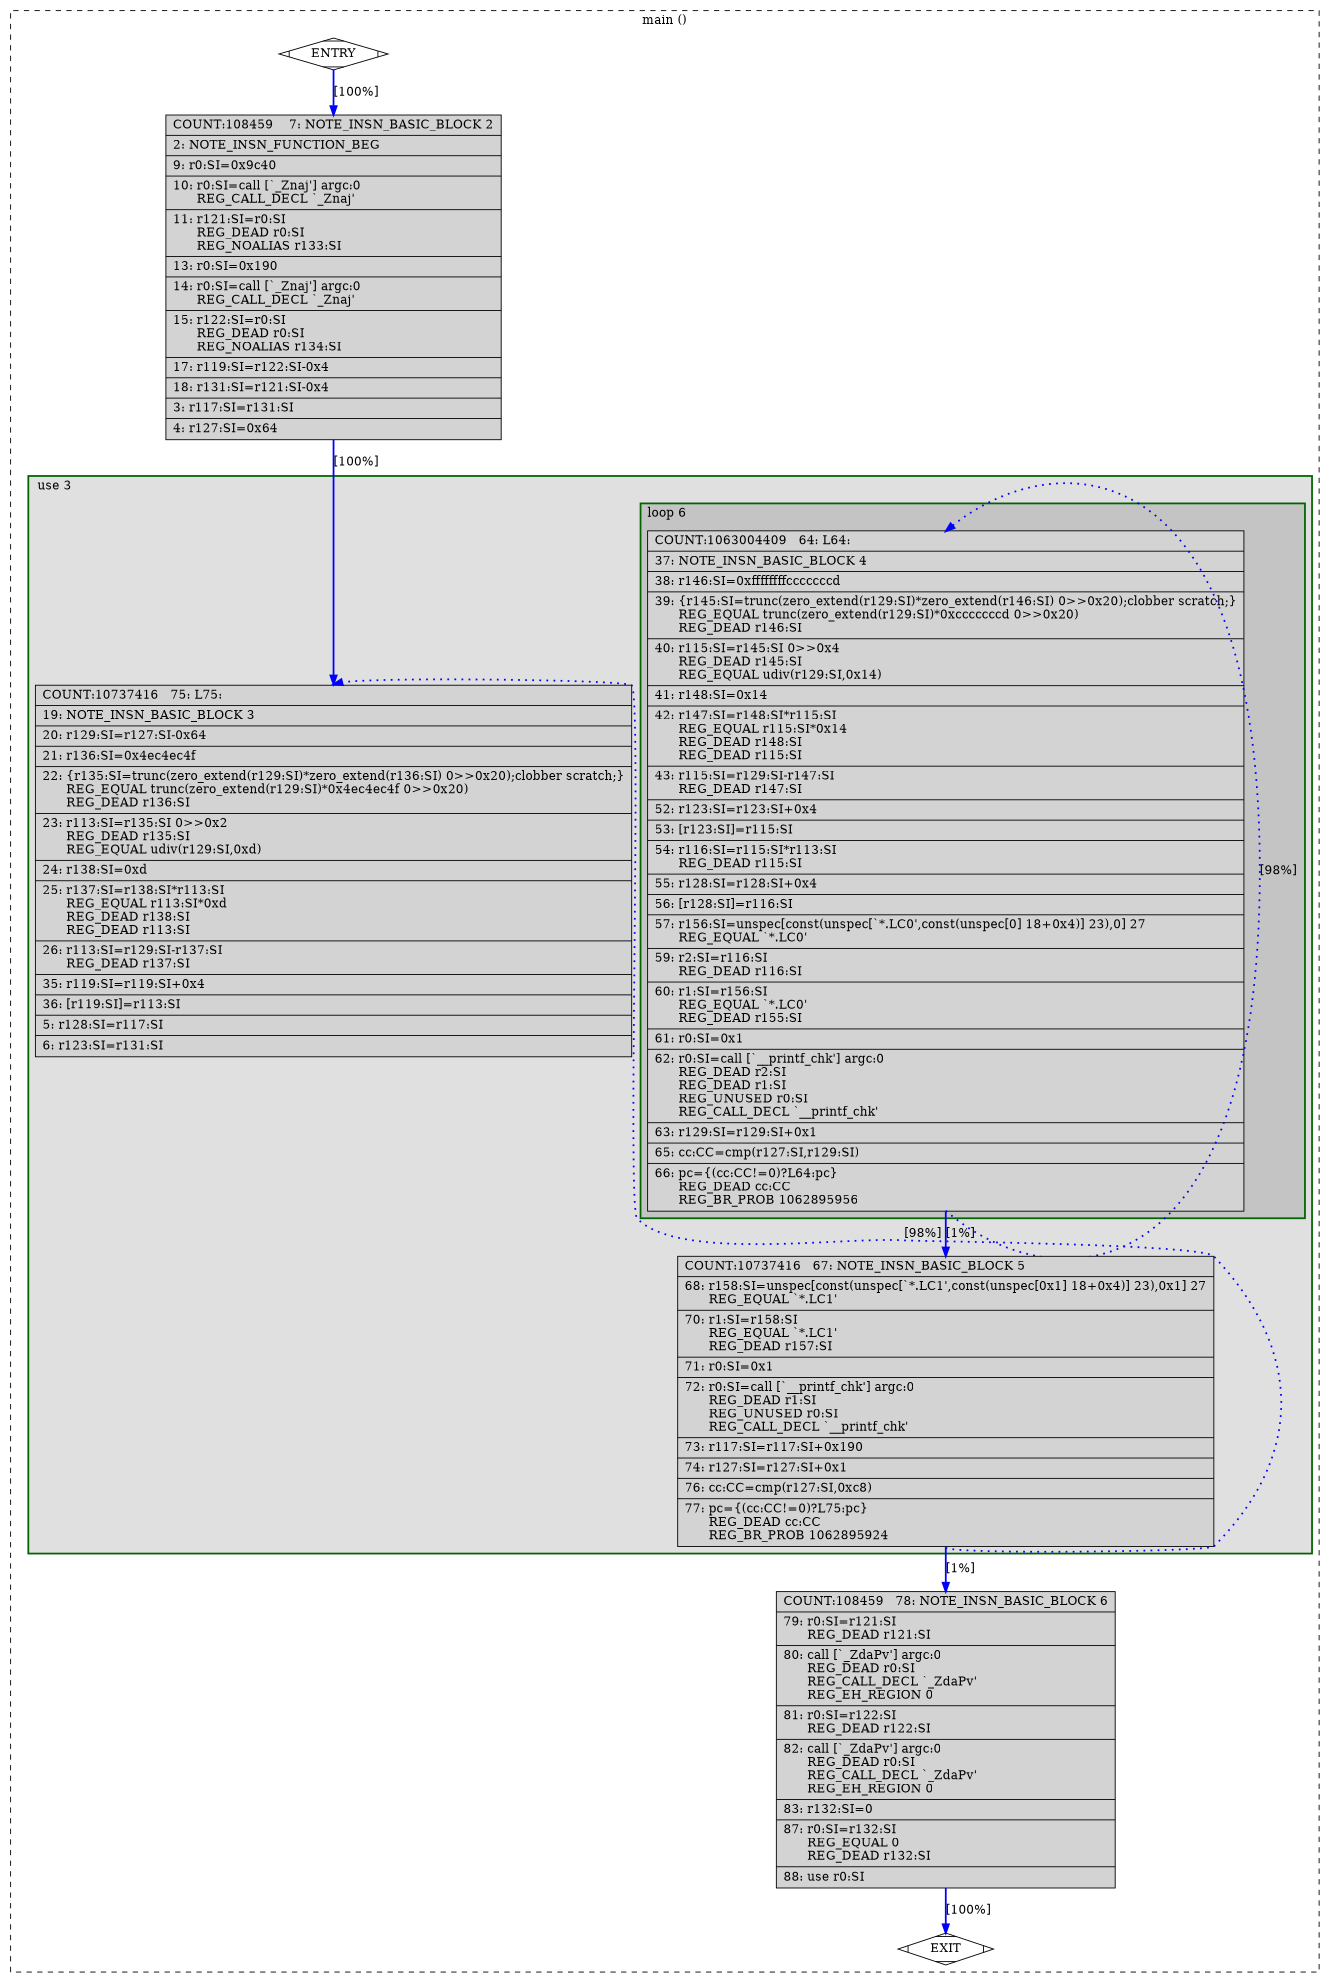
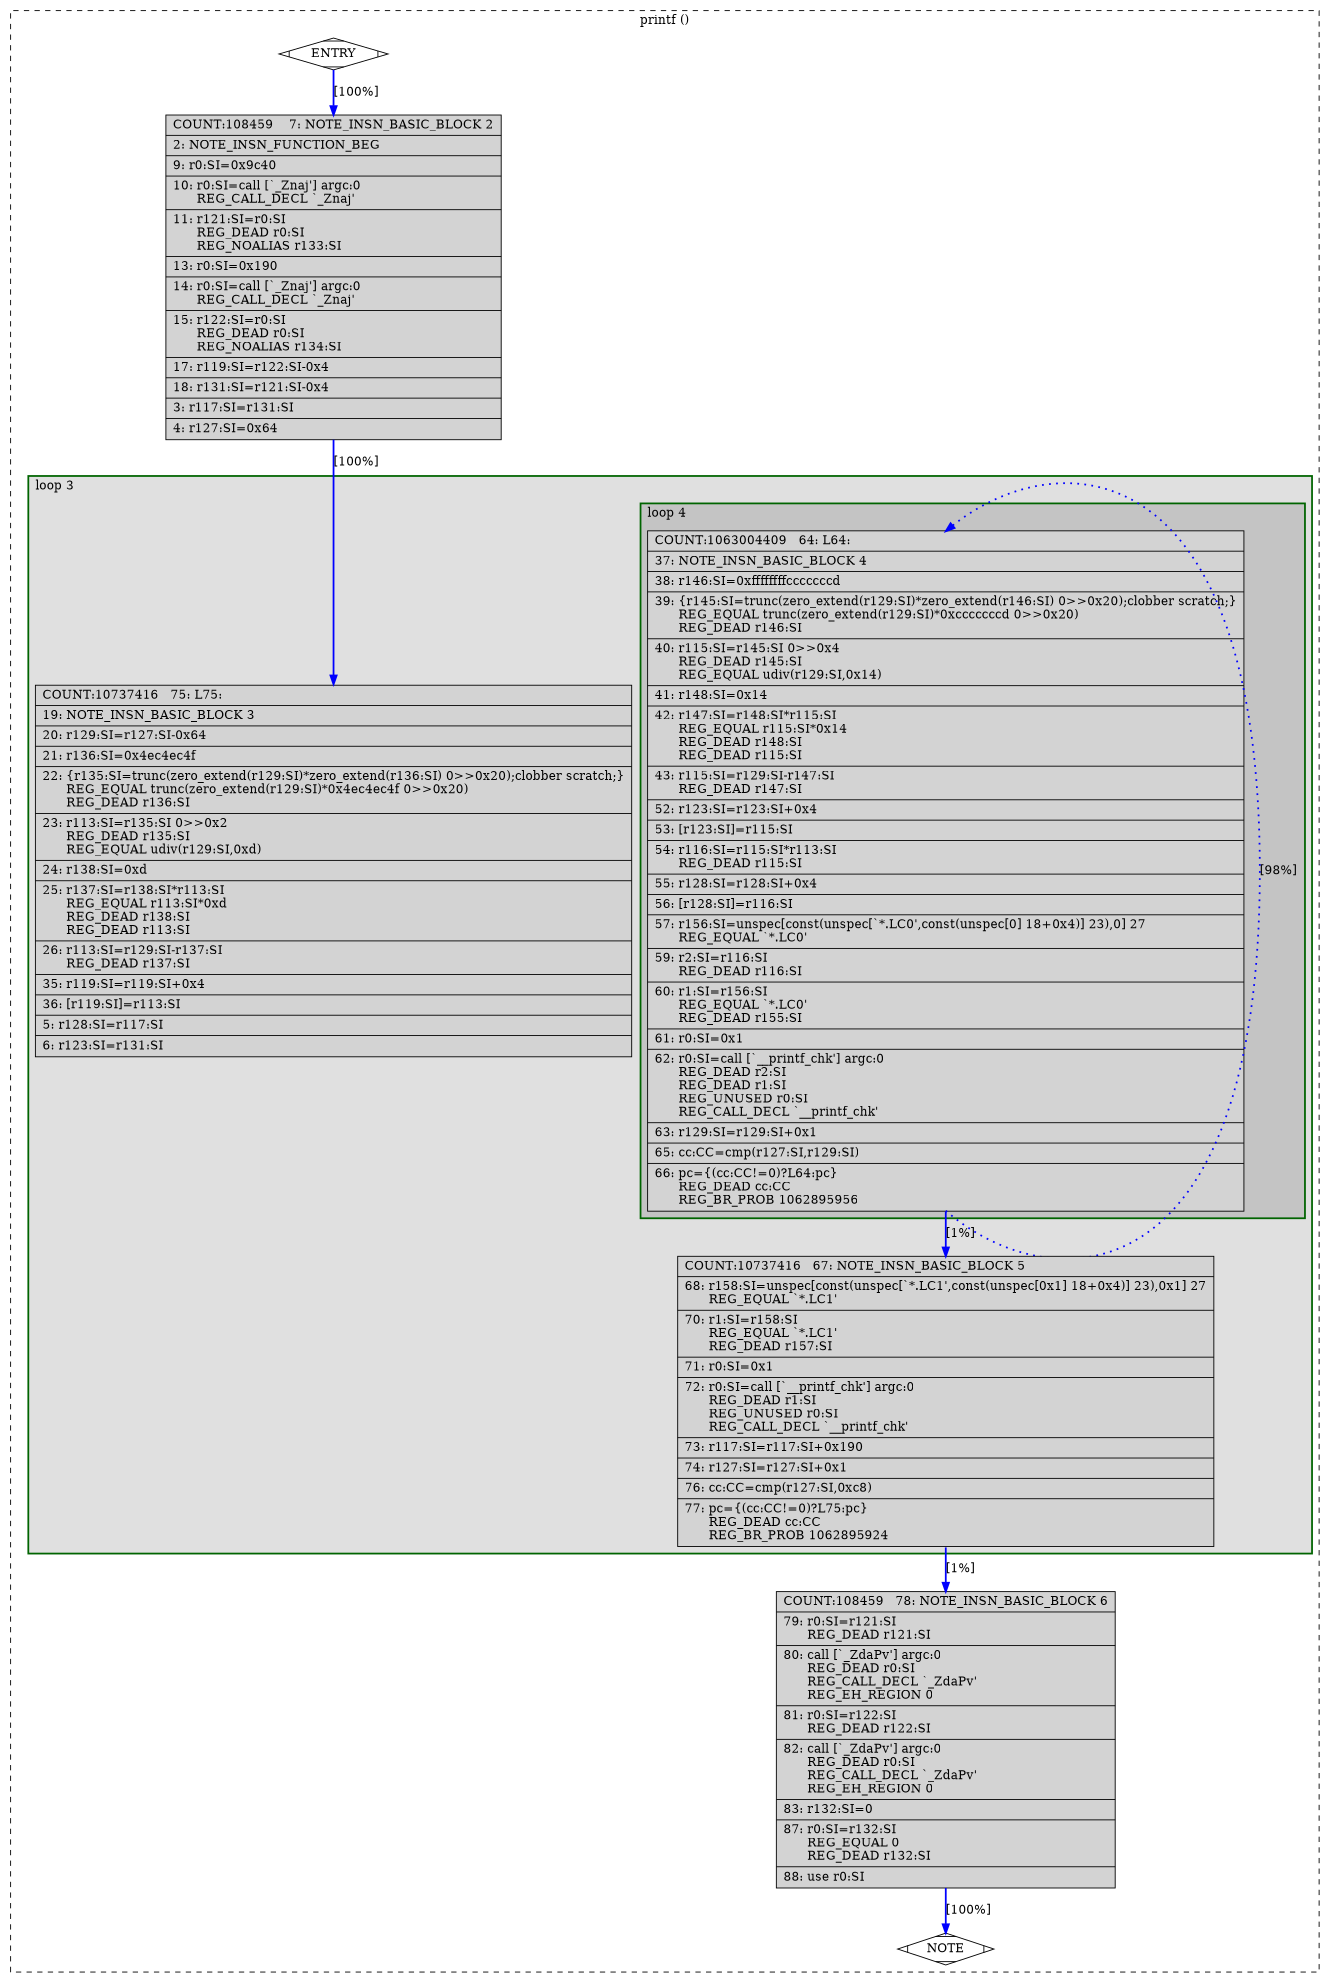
  digraph {
    node [fillcolor=lightgrey shape=record style=filled]
    edge [color=blue constraint=true headport=n style="solid,bold" tailport=s weight=100]
    n1 [label="{COUNT:1063004409\ \ \ 64:\ L64:\l|\ \ \ 37:\ NOTE_INSN_BASIC_BLOCK\ 4\l|\ \ \ 38:\ r146:SI=0xffffffffcccccccd\l|\ \ \ 39:\ \{r145:SI=trunc(zero_extend(r129:SI)*zero_extend(r146:SI)\ 0\>\>0x20);clobber\ scratch;\}\l\ \ \ \ \ \ REG_EQUAL\ trunc(zero_extend(r129:SI)*0xcccccccd\ 0\>\>0x20)\l\ \ \ \ \ \ REG_DEAD\ r146:SI\l|\ \ \ 40:\ r115:SI=r145:SI\ 0\>\>0x4\l\ \ \ \ \ \ REG_DEAD\ r145:SI\l\ \ \ \ \ \ REG_EQUAL\ udiv(r129:SI,0x14)\l|\ \ \ 41:\ r148:SI=0x14\l|\ \ \ 42:\ r147:SI=r148:SI*r115:SI\l\ \ \ \ \ \ REG_EQUAL\ r115:SI*0x14\l\ \ \ \ \ \ REG_DEAD\ r148:SI\l\ \ \ \ \ \ REG_DEAD\ r115:SI\l|\ \ \ 43:\ r115:SI=r129:SI-r147:SI\l\ \ \ \ \ \ REG_DEAD\ r147:SI\l|\ \ \ 52:\ r123:SI=r123:SI+0x4\l|\ \ \ 53:\ [r123:SI]=r115:SI\l|\ \ \ 54:\ r116:SI=r115:SI*r113:SI\l\ \ \ \ \ \ REG_DEAD\ r115:SI\l|\ \ \ 55:\ r128:SI=r128:SI+0x4\l|\ \ \ 56:\ [r128:SI]=r116:SI\l|\ \ \ 57:\ r156:SI=unspec[const(unspec[`*.LC0',const(unspec[0]\ 18+0x4)]\ 23),0]\ 27\l\ \ \ \ \ \ REG_EQUAL\ `*.LC0'\l|\ \ \ 59:\ r2:SI=r116:SI\l\ \ \ \ \ \ REG_DEAD\ r116:SI\l|\ \ \ 60:\ r1:SI=r156:SI\l\ \ \ \ \ \ REG_EQUAL\ `*.LC0'\l\ \ \ \ \ \ REG_DEAD\ r155:SI\l|\ \ \ 61:\ r0:SI=0x1\l|\ \ \ 62:\ r0:SI=call\ [`__printf_chk']\ argc:0\l\ \ \ \ \ \ REG_DEAD\ r2:SI\l\ \ \ \ \ \ REG_DEAD\ r1:SI\l\ \ \ \ \ \ REG_UNUSED\ r0:SI\l\ \ \ \ \ \ REG_CALL_DECL\ `__printf_chk'\l|\ \ \ 63:\ r129:SI=r129:SI+0x1\l|\ \ \ 65:\ cc:CC=cmp(r127:SI,r129:SI)\l|\ \ \ 66:\ pc=\{(cc:CC!=0)?L64:pc\}\l\ \ \ \ \ \ REG_DEAD\ cc:CC\l\ \ \ \ \ \ REG_BR_PROB\ 1062895956\l}"]
    n2 [label="{COUNT:10737416\ \ \ 75:\ L75:\l|\ \ \ 19:\ NOTE_INSN_BASIC_BLOCK\ 3\l|\ \ \ 20:\ r129:SI=r127:SI-0x64\l|\ \ \ 21:\ r136:SI=0x4ec4ec4f\l|\ \ \ 22:\ \{r135:SI=trunc(zero_extend(r129:SI)*zero_extend(r136:SI)\ 0\>\>0x20);clobber\ scratch;\}\l\ \ \ \ \ \ REG_EQUAL\ trunc(zero_extend(r129:SI)*0x4ec4ec4f\ 0\>\>0x20)\l\ \ \ \ \ \ REG_DEAD\ r136:SI\l|\ \ \ 23:\ r113:SI=r135:SI\ 0\>\>0x2\l\ \ \ \ \ \ REG_DEAD\ r135:SI\l\ \ \ \ \ \ REG_EQUAL\ udiv(r129:SI,0xd)\l|\ \ \ 24:\ r138:SI=0xd\l|\ \ \ 25:\ r137:SI=r138:SI*r113:SI\l\ \ \ \ \ \ REG_EQUAL\ r113:SI*0xd\l\ \ \ \ \ \ REG_DEAD\ r138:SI\l\ \ \ \ \ \ REG_DEAD\ r113:SI\l|\ \ \ 26:\ r113:SI=r129:SI-r137:SI\l\ \ \ \ \ \ REG_DEAD\ r137:SI\l|\ \ \ 35:\ r119:SI=r119:SI+0x4\l|\ \ \ 36:\ [r119:SI]=r113:SI\l|\ \ \ \ 5:\ r128:SI=r117:SI\l|\ \ \ \ 6:\ r123:SI=r131:SI\l}"]
    n3 [label="{COUNT:10737416\ \ \ 67:\ NOTE_INSN_BASIC_BLOCK\ 5\l|\ \ \ 68:\ r158:SI=unspec[const(unspec[`*.LC1',const(unspec[0x1]\ 18+0x4)]\ 23),0x1]\ 27\l\ \ \ \ \ \ REG_EQUAL\ `*.LC1'\l|\ \ \ 70:\ r1:SI=r158:SI\l\ \ \ \ \ \ REG_EQUAL\ `*.LC1'\l\ \ \ \ \ \ REG_DEAD\ r157:SI\l|\ \ \ 71:\ r0:SI=0x1\l|\ \ \ 72:\ r0:SI=call\ [`__printf_chk']\ argc:0\l\ \ \ \ \ \ REG_DEAD\ r1:SI\l\ \ \ \ \ \ REG_UNUSED\ r0:SI\l\ \ \ \ \ \ REG_CALL_DECL\ `__printf_chk'\l|\ \ \ 73:\ r117:SI=r117:SI+0x190\l|\ \ \ 74:\ r127:SI=r127:SI+0x1\l|\ \ \ 76:\ cc:CC=cmp(r127:SI,0xc8)\l|\ \ \ 77:\ pc=\{(cc:CC!=0)?L75:pc\}\l\ \ \ \ \ \ REG_DEAD\ cc:CC\l\ \ \ \ \ \ REG_BR_PROB\ 1062895924\l}"]
    n4 [label="{COUNT:108459\ \ \ 78:\ NOTE_INSN_BASIC_BLOCK\ 6\l|\ \ \ 79:\ r0:SI=r121:SI\l\ \ \ \ \ \ REG_DEAD\ r121:SI\l|\ \ \ 80:\ call\ [`_ZdaPv']\ argc:0\l\ \ \ \ \ \ REG_DEAD\ r0:SI\l\ \ \ \ \ \ REG_CALL_DECL\ `_ZdaPv'\l\ \ \ \ \ \ REG_EH_REGION\ 0\l|\ \ \ 81:\ r0:SI=r122:SI\l\ \ \ \ \ \ REG_DEAD\ r122:SI\l|\ \ \ 82:\ call\ [`_ZdaPv']\ argc:0\l\ \ \ \ \ \ REG_DEAD\ r0:SI\l\ \ \ \ \ \ REG_CALL_DECL\ `_ZdaPv'\l\ \ \ \ \ \ REG_EH_REGION\ 0\l|\ \ \ 83:\ r132:SI=0\l|\ \ \ 87:\ r0:SI=r132:SI\l\ \ \ \ \ \ REG_EQUAL\ 0\l\ \ \ \ \ \ REG_DEAD\ r132:SI\l|\ \ \ 88:\ use\ r0:SI\l}"]
    n5 [fillcolor=white label=ENTRY shape=Mdiamond]
-   n6 [fillcolor=white label=EXIT shape=Mdiamond]
+   n6 [fillcolor=white label=NOTE shape=Mdiamond]
    n7 [label="{COUNT:108459\ \ \ \ 7:\ NOTE_INSN_BASIC_BLOCK\ 2\l|\ \ \ \ 2:\ NOTE_INSN_FUNCTION_BEG\l|\ \ \ \ 9:\ r0:SI=0x9c40\l|\ \ \ 10:\ r0:SI=call\ [`_Znaj']\ argc:0\l\ \ \ \ \ \ REG_CALL_DECL\ `_Znaj'\l|\ \ \ 11:\ r121:SI=r0:SI\l\ \ \ \ \ \ REG_DEAD\ r0:SI\l\ \ \ \ \ \ REG_NOALIAS\ r133:SI\l|\ \ \ 13:\ r0:SI=0x190\l|\ \ \ 14:\ r0:SI=call\ [`_Znaj']\ argc:0\l\ \ \ \ \ \ REG_CALL_DECL\ `_Znaj'\l|\ \ \ 15:\ r122:SI=r0:SI\l\ \ \ \ \ \ REG_DEAD\ r0:SI\l\ \ \ \ \ \ REG_NOALIAS\ r134:SI\l|\ \ \ 17:\ r119:SI=r122:SI-0x4\l|\ \ \ 18:\ r131:SI=r121:SI-0x4\l|\ \ \ \ 3:\ r117:SI=r131:SI\l|\ \ \ \ 4:\ r127:SI=0x64\l}"]
    subgraph cluster_1 {
      color=black
-     label="main ()"
+     label="printf ()"
      style=dashed
      n4
      n5
      n6
      n7
      subgraph cluster_2 {
        color=darkgreen
        fillcolor=grey88
-       label="use 3"
+       label="loop 3"
        labeljust=l
        penwidth=2
        style=filled
        n2
        n3
        subgraph cluster_3 {
          color=darkgreen
          fillcolor=grey77
-         label="loop 6"
+         label="loop 4"
          labeljust=l
          penwidth=2
          style=filled
          n1
        }
      }
    }
    n1 -> n1 [constraint=false label="[98%]" style="dotted,bold" weight=10]
    n1 -> n3 [label="[1%]"]
-   n3 -> n2 [constraint=false label="[98%]" style="dotted,bold" weight=10]
    n3 -> n4 [label="[1%]"]
    n4 -> n6 [label="[100%]"]
    n5 -> n6 [style=invis color="" weight=""]
    n5 -> n7 [label="[100%]"]
    n7 -> n2 [label="[100%]"]
  }
